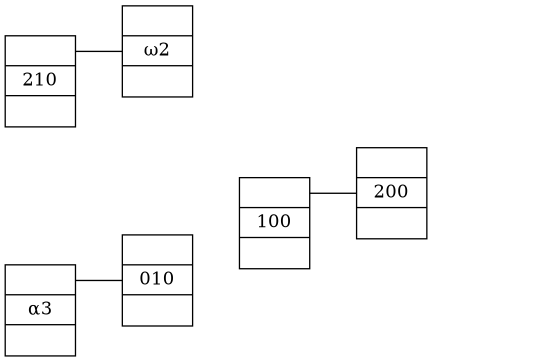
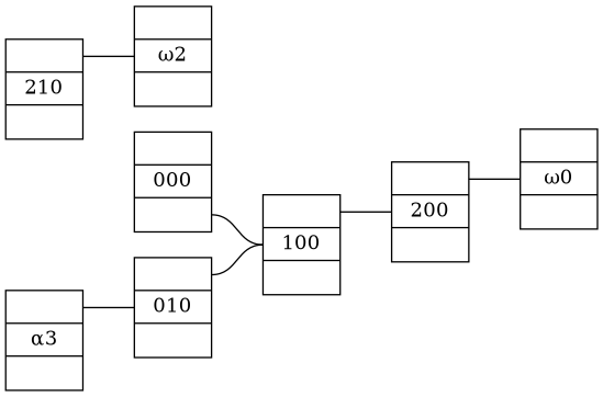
  graph {
    rankdir=LR
    node [shape=record]
    edge [headport=f1 tailport=f0]
+   n1 [height=.1 label="<f0> |<f1> 000|<f2>"]
    n2 [height=.1 label="<f0> |<f1> 100|<f2>"]
+   n3 [height=.1 label="<f0> |<f1> ω0|<f2>"]
    n4 [height=.1 label="<f0> |<f1> 010|<f2>"]
    n5 [height=.1 label="<f0> |<f1> α3|<f2>"]
    n6 [height=.1 label="<f0> |<f1> ω2|<f2>"]
    n7 [height=.1 label="<f0> |<f1> 200|<f2>"]
    n8 [height=.1 label="<f0> |<f1> 210|<f2>"]
+   n1 -- n2 [tailport=f2]
    n2 -- n7
+   n4 -- n2
    n5 -- n4
+   n7 -- n3
    n8 -- n6
  }
